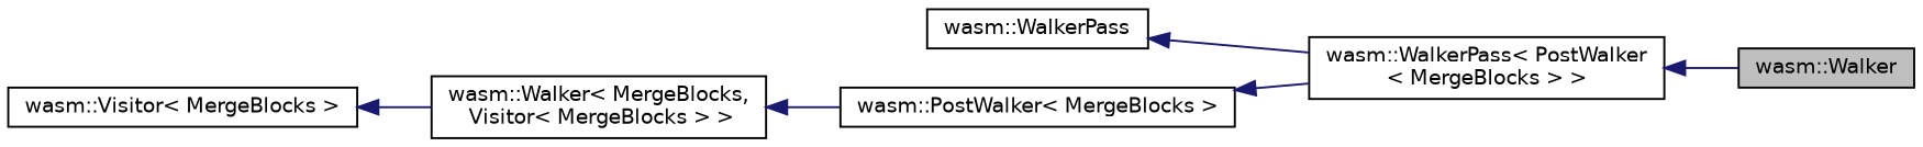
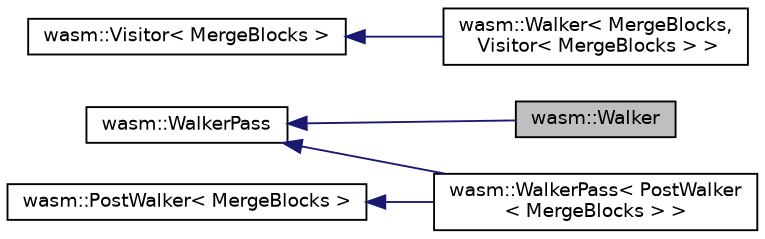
  digraph {
    rankdir=LR
    node [color=black fillcolor=white fontname=Helvetica fontsize=10 shape=record style=filled]
    edge [color=midnightblue dir=back fontname=Helvetica fontsize=10 labelfontname=Helvetica labelfontsize=10 style=solid]
    n1 [fillcolor=grey75 fontcolor=black height=0.2 label="wasm::Walker" width=0.4]
    n2 [height=0.2 label="wasm::WalkerPass\< PostWalker\l\< MergeBlocks \> \>" width=0.4]
    n3 [height=0.2 label="wasm::WalkerPass" width=0.4]
    n4 [height=0.2 label="wasm::PostWalker\< MergeBlocks \>" width=0.4]
    n5 [height=0.2 label="wasm::Walker\< MergeBlocks,\l Visitor\< MergeBlocks \> \>" width=0.4]
    n6 [height=0.2 label="wasm::Visitor\< MergeBlocks \>" width=0.4]
-   n2 -> n1
+   n3 -> n1
    n3 -> n2
    n4 -> n2
-   n5 -> n4
    n6 -> n5
  }
